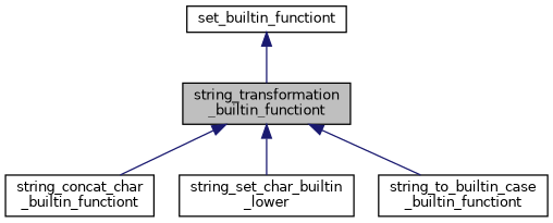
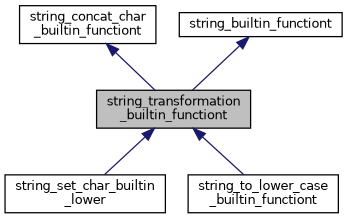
  digraph {
    rankdir=TB
    node [color=black fontname=Helvetica fontsize=10 shape=record]
    edge [color=midnightblue dir=back fontname=Helvetica fontsize=10 labelfontname=Helvetica labelfontsize=10 style=solid]
    n1 [fillcolor=grey75 fontcolor=black height=0.2 label="string_transformation\l_builtin_functiont" style=filled width=0.4]
    n2 [height=0.2 label="string_concat_char\l_builtin_functiont" width=0.4]
    n3 [height=0.2 label="string_set_char_builtin\l_lower" width=0.4]
-   n4 [height=0.2 label="string_to_builtin_case\l_builtin_functiont" width=0.4]
-   n5 [height=0.2 label=set_builtin_functiont width=0.4]
-   n1 -> n2
+   n4 [height=0.2 label="string_to_lower_case\l_builtin_functiont" width=0.4]
+   n5 [height=0.2 label=string_builtin_functiont width=0.4]
+   n2 -> n1
    n1 -> n3
    n1 -> n4
    n5 -> n1
  }
